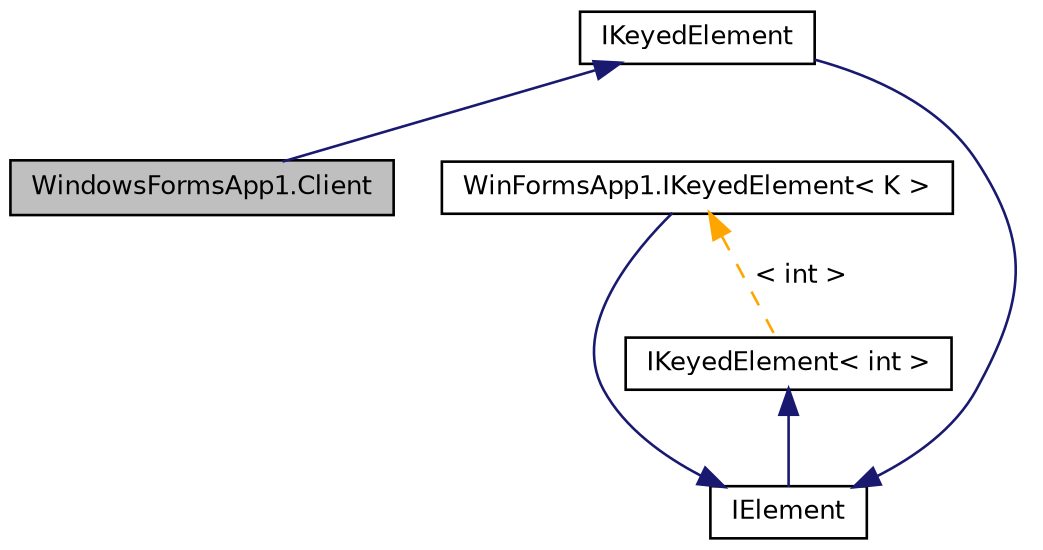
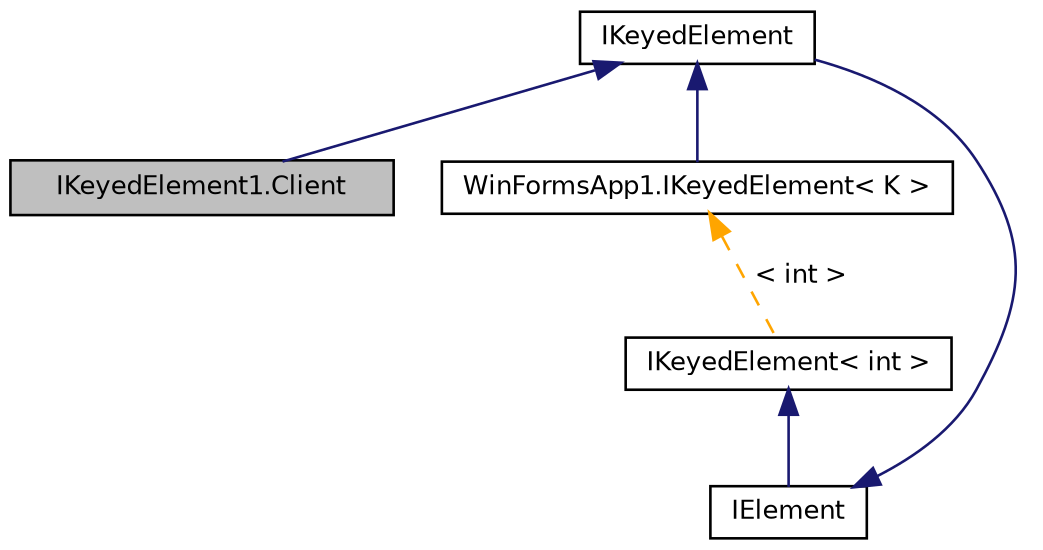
  digraph {
    node [color=black fillcolor=white fontname=Helvetica fontsize=10 shape=record style=filled]
    edge [color=midnightblue dir=back fontname=Helvetica fontsize=10 labelfontname=Helvetica labelfontsize=10 style=solid]
-   n1 [fillcolor=grey75 fontcolor=black height=0.2 label="WindowsFormsApp1.Client" width=0.4]
+   n1 [fillcolor=grey75 fontcolor=black height=0.2 label="IKeyedElement1.Client" width=0.4]
    n2 [height=0.2 label=IKeyedElement width=0.4]
    n3 [height=0.2 label=IElement width=0.4]
    n4 [height=0.2 label="WinFormsApp1.IKeyedElement\< K \>" width=0.4]
    n5 [height=0.2 label="IKeyedElement\< int \>" width=0.4]
    n2 -> n1
    n3 -> n2
-   n3 -> n4
+   n2 -> n4
    n4 -> n5 [color=orange label=" \< int \>" style=dashed]
    n5 -> n3
  }
